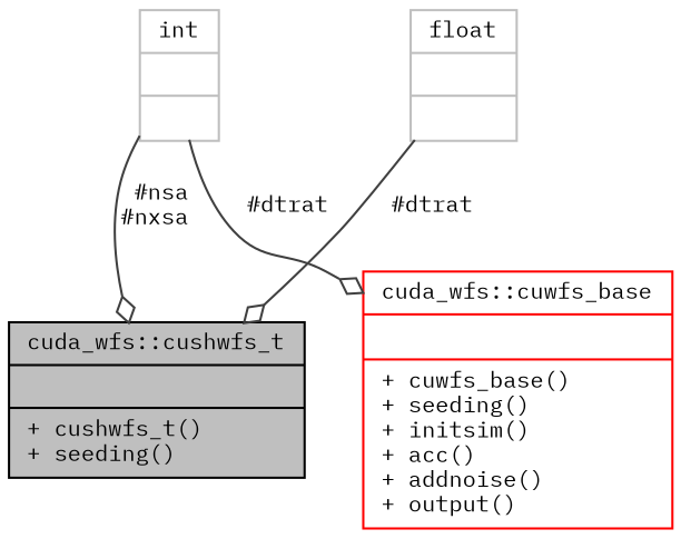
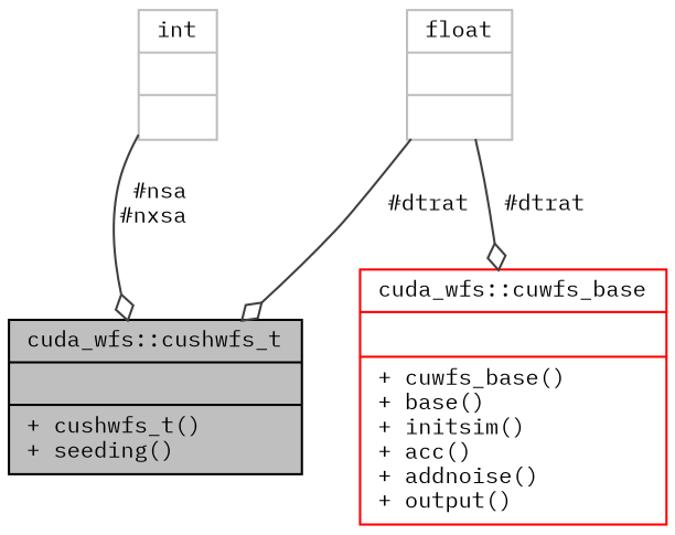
  digraph {
    fontname="IBM Plex Mono"
    node [color=grey75 fontname="IBM Plex Mono" fontsize=10 shape=record]
    edge [arrowhead=odiamond color=grey25 fontname="IBM Plex Mono" fontsize=10 labelfontname=Helvetica labelfontsize=10 style=solid]
    n1 [color=black fillcolor=grey75 fontcolor=black height=0.2 label="{cuda_wfs::cushwfs_t\n||+ cushwfs_t()\l+ seeding()\l}" style=filled width=0.4]
-   n2 [color=red height=0.2 label="{cuda_wfs::cuwfs_base\n||+ cuwfs_base()\l+ seeding()\l+ initsim()\l+ acc()\l+ addnoise()\l+ output()\l}" width=0.4]
+   n2 [color=red height=0.2 label="{cuda_wfs::cuwfs_base\n||+ cuwfs_base()\l+ base()\l+ initsim()\l+ acc()\l+ addnoise()\l+ output()\l}" width=0.4]
    n3 [height=0.2 label="{int\n||}" width=0.4]
    n4 [height=0.2 label="{float\n||}" width=0.4]
    n3 -> n1 [label=" #nsa\n#nxsa"]
-   n3 -> n2 [label=" #dtrat"]
+   n4 -> n2 [label=" #dtrat"]
    n4 -> n1 [label=" #dtrat"]
  }
